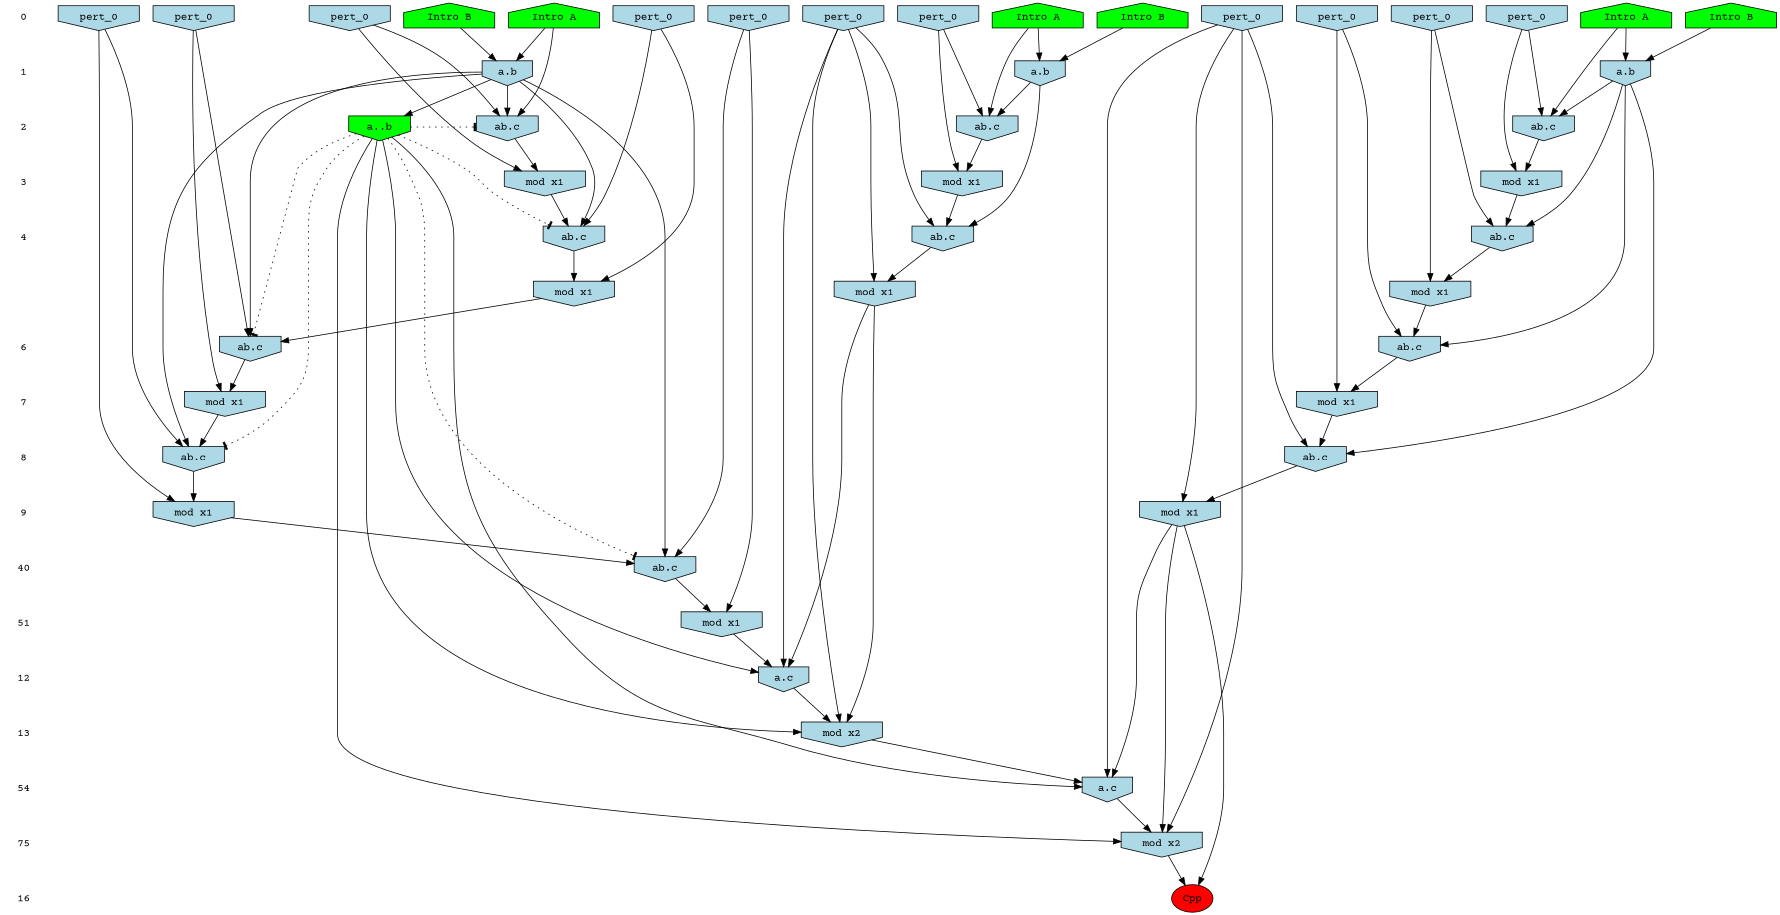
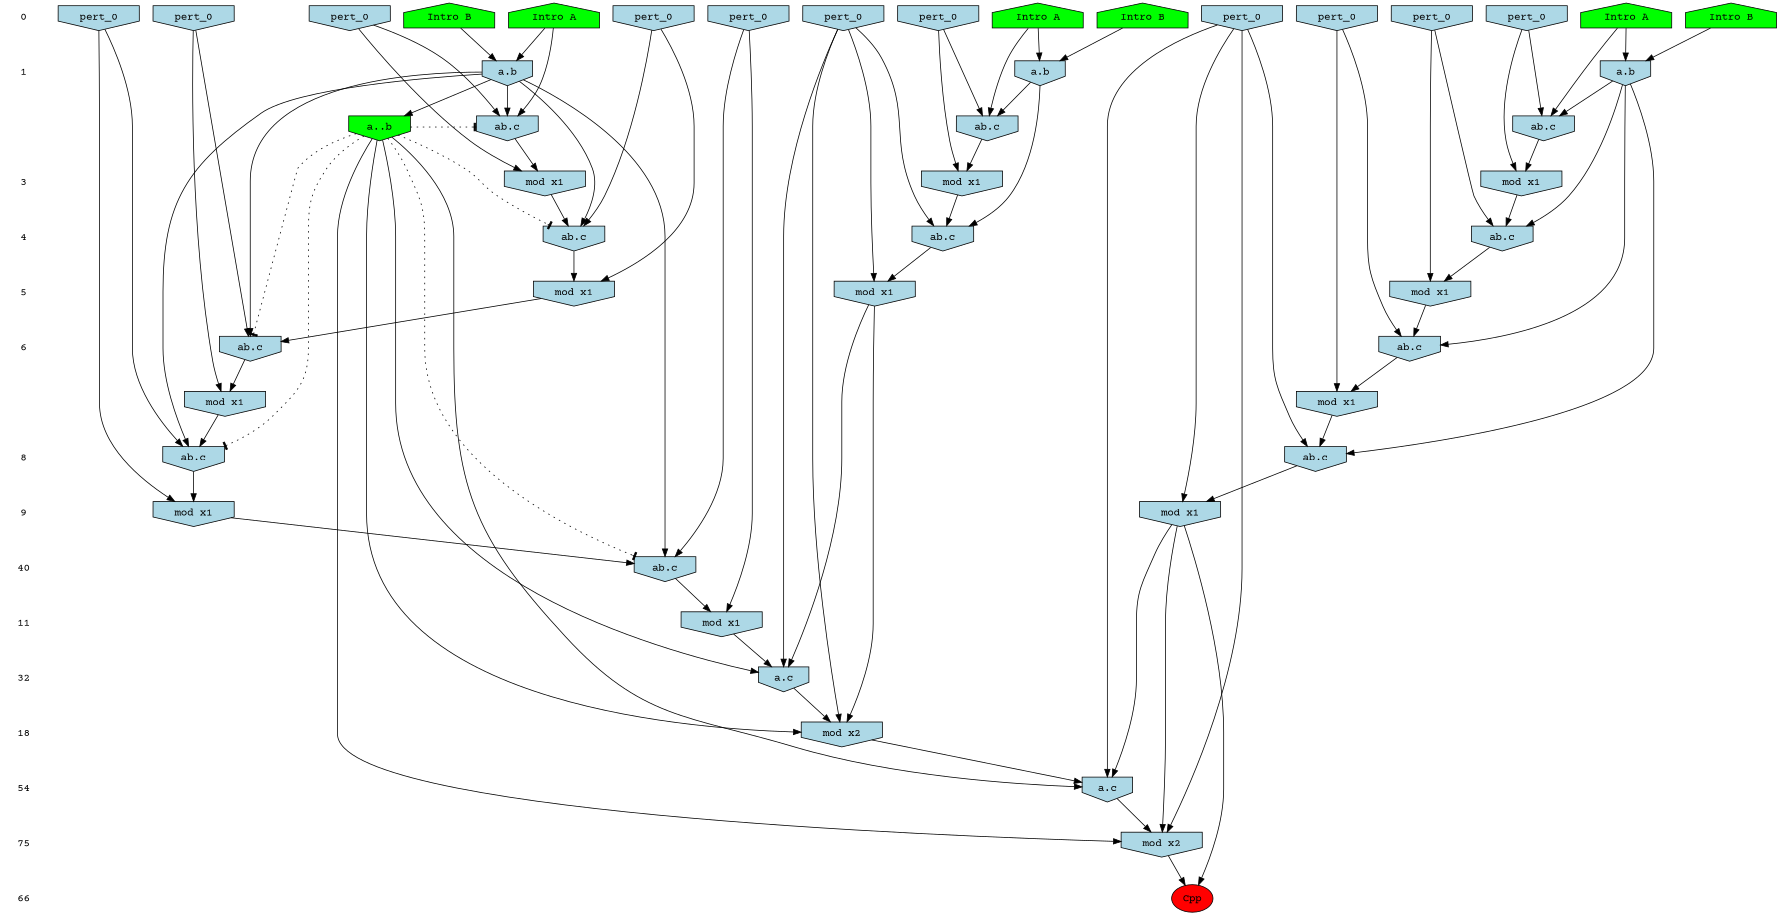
  digraph {
    fontname="Courier Prime"
    ranksep=.5
    node [fontname="Courier Prime" shape=invhouse fillcolor=lightblue style=filled]
    edge [fontname="Courier Prime"]
    0 [shape=plaintext fillcolor="" style=""]
    n2 [fillcolor=green label="Intro A" shape=house]
    n3 [fillcolor=green label="Intro B" shape=house]
    n4 [fillcolor=green label="Intro A" shape=house]
    n5 [fillcolor=green label="Intro A" shape=house]
    n6 [fillcolor=green label="Intro B" shape=house]
    n7 [fillcolor=green label="Intro B" shape=house]
    n8 [label=pert_0]
    n9 [label=pert_0]
    n10 [label=pert_0]
    n11 [label=pert_0]
    n12 [label=pert_0]
    n13 [label=pert_0]
    n14 [label=pert_0]
    n15 [label=pert_0]
    n16 [label=pert_0]
    n17 [label=pert_0]
    n18 [label=pert_0]
    1 [shape=plaintext fillcolor="" style=""]
    n20 [label="a.b"]
    n21 [label="a.b"]
    n22 [label="a.b"]
-   2 [shape=plaintext fillcolor="" style=""]
    n24 [label="ab.c"]
    n25 [label="ab.c"]
    n26 [label="ab.c"]
    n27 [fillcolor=green label="a..b"]
    3 [shape=plaintext fillcolor="" style=""]
    n29 [label="mod x1"]
    n30 [label="mod x1"]
    n31 [label="mod x1"]
    4 [shape=plaintext fillcolor="" style=""]
    n33 [label="ab.c"]
    n34 [label="ab.c"]
    n35 [label="ab.c"]
-   13 [shape=plaintext fillcolor="" style=""]
+   13 [shape=plaintext label=18 fillcolor="" style=""]
    n37 [label="mod x2"]
+   5 [shape=plaintext fillcolor="" style=""]
    n39 [label="mod x1"]
    n40 [label="mod x1"]
    n41 [label="mod x1"]
    6 [shape=plaintext fillcolor="" style=""]
    n43 [label="ab.c"]
    n44 [label="ab.c"]
-   7 [shape=plaintext fillcolor="" style=""]
    n46 [label="mod x1"]
    n47 [label="mod x1"]
    8 [shape=plaintext fillcolor="" style=""]
    n49 [label="ab.c"]
    n50 [label="ab.c"]
    9 [shape=plaintext fillcolor="" style=""]
    n52 [label="mod x1"]
    n53 [label="mod x1"]
    n54 [label=40 shape=plaintext fillcolor="" style=""]
    n55 [label="ab.c"]
-   11 [shape=plaintext label=51 fillcolor="" style=""]
+   11 [shape=plaintext fillcolor="" style=""]
    n57 [label="mod x1"]
-   12 [shape=plaintext fillcolor="" style=""]
+   12 [shape=plaintext label=32 fillcolor="" style=""]
    n59 [label="a.c"]
    n60 [label=54 shape=plaintext fillcolor="" style=""]
    n61 [label="a.c"]
    n62 [label=75 shape=plaintext fillcolor="" style=""]
    n63 [label="mod x2"]
-   16 [shape=plaintext fillcolor="" style=""]
+   16 [shape=plaintext label=66 fillcolor="" style=""]
    n65 [fillcolor=red label=Cpp shape=""]
    subgraph sub_1 {
      rank=same
      0
      n2
      n3
      n4
      n5
      n6
      n7
      n8
      n9
      n10
      n11
      n12
      n13
      n14
      n15
      n16
      n17
      n18
    }
    subgraph sub_2 {
      rank=same
      1
      n20
      n21
      n22
    }
    subgraph sub_3 {
      rank=same
-     2
      n24
      n25
      n26
      n27
    }
    subgraph sub_4 {
      rank=same
      3
      n29
      n30
      n31
    }
    subgraph sub_5 {
      rank=same
      4
      n33
      n34
      n35
    }
    subgraph sub_6 {
      rank=same
      13
      n37
    }
    subgraph sub_7 {
      rank=same
+     5
      n39
      n40
      n41
    }
    subgraph sub_8 {
      rank=same
      6
      n43
      n44
    }
    subgraph sub_9 {
      rank=same
-     7
      n46
      n47
    }
    subgraph sub_10 {
      rank=same
      8
      n49
      n50
    }
    subgraph sub_11 {
      rank=same
      9
      n52
      n53
    }
    subgraph sub_12 {
      rank=same
      n54
      n55
    }
    subgraph sub_13 {
      rank=same
      11
      n57
    }
    subgraph sub_14 {
      rank=same
      12
      n59
    }
    subgraph sub_15 {
      rank=same
      n60
      n61
    }
    subgraph sub_16 {
      rank=same
      n62
      n63
    }
    subgraph sub_17 {
      rank=same
      16
      n65
    }
    0 -> 1 [style=invis]
    n2 -> n20
    n2 -> n25
    n3 -> n20
    n4 -> n22
    n4 -> n26
    n5 -> n21
    n5 -> n24
    n6 -> n22
    n7 -> n21
    n8 -> n24
    n8 -> n31
    n9 -> n43
    n9 -> n46
    n10 -> n49
    n10 -> n53
    n11 -> n25
    n11 -> n30
    n12 -> n44
    n12 -> n47
    n13 -> n34
    n13 -> n41
    n14 -> n55
    n14 -> n57
    n15 -> n50
    n15 -> n52
    n15 -> n61
    n15 -> n63
    n16 -> n26
    n16 -> n29
    n17 -> n33
    n17 -> n37
    n17 -> n39
    n17 -> n59
    n18 -> n35
    n18 -> n40
-   1 -> 2 [style=invis]
    n20 -> n25
    n20 -> n34
    n20 -> n44
    n20 -> n50
    n21 -> n24
    n21 -> n27
    n21 -> n35
    n21 -> n43
    n21 -> n49
    n21 -> n55
    n22 -> n26
    n22 -> n33
-   2 -> 3 [style=invis]
    n24 -> n31
    n25 -> n30
    n26 -> n29
    n27 -> n24 [arrowhead=tee style=dotted]
    n27 -> n35 [arrowhead=tee style=dotted]
    n27 -> n37
    n27 -> n43 [arrowhead=tee style=dotted]
    n27 -> n49 [arrowhead=tee style=dotted]
    n27 -> n55 [arrowhead=tee style=dotted]
    n27 -> n59
    n27 -> n61
    n27 -> n63
    3 -> 4 [style=invis]
    n29 -> n33
    n30 -> n34
    n31 -> n35
+   4 -> 5 [style=invis]
    n33 -> n39
    n34 -> n41
    n35 -> n40
    13 -> n60 [style=invis]
    n37 -> n61
+   5 -> 6 [style=invis]
    n39 -> n37
    n39 -> n59
    n40 -> n43
    n41 -> n44
-   6 -> 7 [style=invis]
    n43 -> n46
    n44 -> n47
-   7 -> 8 [style=invis]
    n46 -> n49
    n47 -> n50
    8 -> 9 [style=invis]
    n49 -> n53
    n50 -> n52
    9 -> n54 [style=invis]
    n52 -> n61
    n52 -> n63
    n52 -> n65
    n53 -> n55
    n54 -> 11 [style=invis]
    n55 -> n57
    11 -> 12 [style=invis]
    n57 -> n59
    12 -> 13 [style=invis]
    n59 -> n37
    n60 -> n62 [style=invis]
    n61 -> n63
    n62 -> 16 [style=invis]
    n63 -> n65
  }
